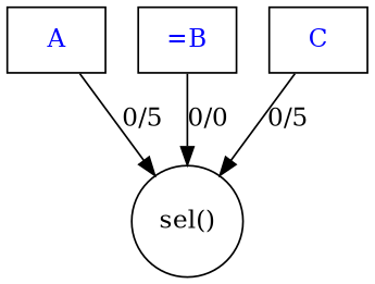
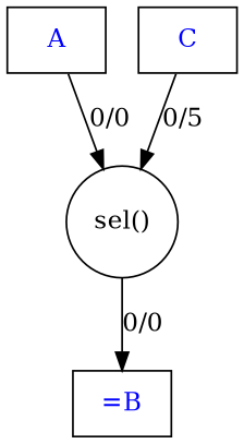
  digraph {
    rankdir=TD
    node [fontcolor=blue shape=box]
    n1 [label=A]
    n2 [label="sel()" shape=circle fontcolor=""]
    n3 [label="=B"]
    n4 [label=C]
-   n1 -> n2 [label="0/5"]
-   n3 -> n2 [label="0/0"]
+   n1 -> n2 [label="0/0"]
+   n2 -> n3 [label="0/0"]
    n4 -> n2 [label="0/5"]
  }
